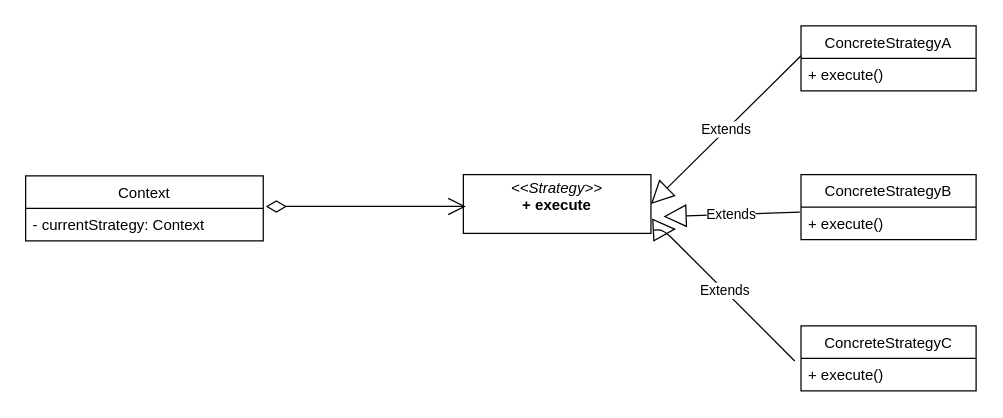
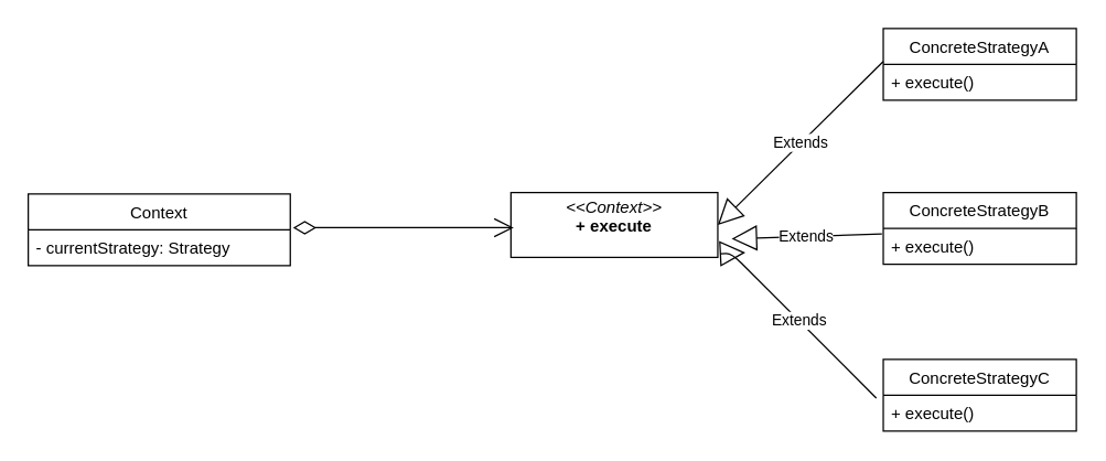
  <mxCell id="0" />
  <mxCell id="1" parent="0" />
  <mxCell id="2" value="Context" style="swimlane;fontStyle=0;childLayout=stackLayout;horizontal=1;startSize=26;fillColor=none;horizontalStack=0;resizeParent=1;resizeParentMax=0;resizeLast=0;collapsible=1;marginBottom=0;" parent="1" vertex="1"><mxGeometry x="20" y="140" width="190" height="52" as="geometry" /></mxCell>
- <mxCell id="3" value="- currentStrategy: Context" style="text;strokeColor=none;fillColor=none;align=left;verticalAlign=top;spacingLeft=4;spacingRight=4;overflow=hidden;rotatable=0;points=[[0,0.5],[1,0.5]];portConstraint=eastwest;" parent="2" vertex="1"><mxGeometry y="26" width="190" height="26" as="geometry" /></mxCell>
+ <mxCell id="3" value="- currentStrategy: Strategy" style="text;strokeColor=none;fillColor=none;align=left;verticalAlign=top;spacingLeft=4;spacingRight=4;overflow=hidden;rotatable=0;points=[[0,0.5],[1,0.5]];portConstraint=eastwest;" parent="2" vertex="1"><mxGeometry y="26" width="190" height="26" as="geometry" /></mxCell>
  <mxCell id="4" value="ConcreteStrategyC" style="swimlane;fontStyle=0;childLayout=stackLayout;horizontal=1;startSize=26;fillColor=none;horizontalStack=0;resizeParent=1;resizeParentMax=0;resizeLast=0;collapsible=1;marginBottom=0;" parent="1" vertex="1"><mxGeometry x="640" y="260" width="140" height="52" as="geometry" /></mxCell>
  <mxCell id="5" value="+ execute()" style="text;strokeColor=none;fillColor=none;align=left;verticalAlign=top;spacingLeft=4;spacingRight=4;overflow=hidden;rotatable=0;points=[[0,0.5],[1,0.5]];portConstraint=eastwest;" parent="4" vertex="1"><mxGeometry y="26" width="140" height="26" as="geometry" /></mxCell>
  <mxCell id="6" value="ConcreteStrategyB" style="swimlane;fontStyle=0;childLayout=stackLayout;horizontal=1;startSize=26;fillColor=none;horizontalStack=0;resizeParent=1;resizeParentMax=0;resizeLast=0;collapsible=1;marginBottom=0;" parent="1" vertex="1"><mxGeometry x="640" y="139" width="140" height="52" as="geometry" /></mxCell>
  <mxCell id="7" value="+ execute()" style="text;strokeColor=none;fillColor=none;align=left;verticalAlign=top;spacingLeft=4;spacingRight=4;overflow=hidden;rotatable=0;points=[[0,0.5],[1,0.5]];portConstraint=eastwest;" parent="6" vertex="1"><mxGeometry y="26" width="140" height="26" as="geometry" /></mxCell>
  <mxCell id="8" value="ConcreteStrategyA" style="swimlane;fontStyle=0;childLayout=stackLayout;horizontal=1;startSize=26;fillColor=none;horizontalStack=0;resizeParent=1;resizeParentMax=0;resizeLast=0;collapsible=1;marginBottom=0;" parent="1" vertex="1"><mxGeometry x="640" y="20" width="140" height="52" as="geometry" /></mxCell>
  <mxCell id="9" value="+ execute()" style="text;strokeColor=none;fillColor=none;align=left;verticalAlign=top;spacingLeft=4;spacingRight=4;overflow=hidden;rotatable=0;points=[[0,0.5],[1,0.5]];portConstraint=eastwest;" parent="8" vertex="1"><mxGeometry y="26" width="140" height="26" as="geometry" /></mxCell>
- <mxCell id="10" value="&lt;p style=&quot;margin: 0px ; margin-top: 4px ; text-align: center&quot;&gt;&lt;i&gt;&amp;lt;&amp;lt;Strategy&amp;gt;&amp;gt;&lt;/i&gt;&lt;br&gt;&lt;b&gt;+ execute&lt;/b&gt;&lt;/p&gt;&lt;p style=&quot;margin: 0px ; margin-left: 4px&quot;&gt;&lt;br&gt;&lt;/p&gt;" style="verticalAlign=top;align=left;overflow=fill;fontSize=12;fontFamily=Helvetica;html=1;" parent="1" vertex="1"><mxGeometry x="370" y="139" width="150" height="47" as="geometry" /></mxCell>
+ <mxCell id="10" value="&lt;p style=&quot;margin: 0px ; margin-top: 4px ; text-align: center&quot;&gt;&lt;i&gt;&amp;lt;&amp;lt;Context&amp;gt;&amp;gt;&lt;/i&gt;&lt;br&gt;&lt;b&gt;+ execute&lt;/b&gt;&lt;/p&gt;&lt;p style=&quot;margin: 0px ; margin-left: 4px&quot;&gt;&lt;br&gt;&lt;/p&gt;" style="verticalAlign=top;align=left;overflow=fill;fontSize=12;fontFamily=Helvetica;html=1;" parent="1" vertex="1"><mxGeometry x="370" y="139" width="150" height="47" as="geometry" /></mxCell>
  <mxCell id="11" value="Extends" style="endArrow=block;endSize=16;endFill=0;html=1;exitX=0;exitY=-0.077;exitDx=0;exitDy=0;exitPerimeter=0;entryX=1;entryY=0.5;entryDx=0;entryDy=0;" parent="1" source="9" target="10" edge="1"><mxGeometry width="160" relative="1" as="geometry"><mxPoint x="610" y="59" as="sourcePoint" /><mxPoint x="530" y="110.5" as="targetPoint" /></mxGeometry></mxCell>
  <mxCell id="12" value="Extends" style="endArrow=block;endSize=16;endFill=0;html=1;exitX=-0.007;exitY=0.154;exitDx=0;exitDy=0;exitPerimeter=0;entryX=1;entryY=0.5;entryDx=0;entryDy=0;" parent="1" source="7" edge="1"><mxGeometry width="160" relative="1" as="geometry"><mxPoint x="650" y="53.998" as="sourcePoint" /><mxPoint x="530" y="172.5" as="targetPoint" /></mxGeometry></mxCell>
  <mxCell id="13" value="Extends" style="endArrow=block;endSize=16;endFill=0;html=1;exitX=-0.036;exitY=0.077;exitDx=0;exitDy=0;exitPerimeter=0;entryX=1;entryY=0.5;entryDx=0;entryDy=0;" parent="1" source="5" edge="1"><mxGeometry width="160" relative="1" as="geometry"><mxPoint x="660" y="63.998" as="sourcePoint" /><mxPoint x="540" y="182.5" as="targetPoint" /><Array as="points"><mxPoint x="530" y="183" /></Array></mxGeometry></mxCell>
  <mxCell id="14" value="" style="endArrow=open;html=1;endSize=12;startArrow=diamondThin;startSize=14;startFill=0;edgeStyle=orthogonalEdgeStyle;" parent="1" edge="1"><mxGeometry x="-0.025" y="-95" relative="1" as="geometry"><mxPoint x="212" y="164.5" as="sourcePoint" /><mxPoint x="372" y="164.5" as="targetPoint" /><mxPoint y="1" as="offset" /></mxGeometry></mxCell>
  <mxCell id="15" value="" style="resizable=0;html=1;align=left;verticalAlign=top;labelBackgroundColor=#ffffff;fontSize=10;" parent="14" connectable="0" vertex="1"><mxGeometry x="-1" relative="1" as="geometry" /></mxCell>
  <mxCell id="16" value="" style="resizable=0;html=1;align=right;verticalAlign=top;labelBackgroundColor=#ffffff;fontSize=10;" parent="14" connectable="0" vertex="1"><mxGeometry x="1" relative="1" as="geometry" /></mxCell>
